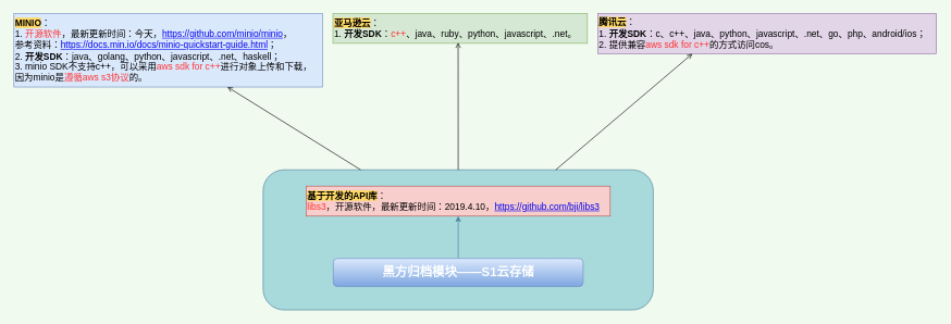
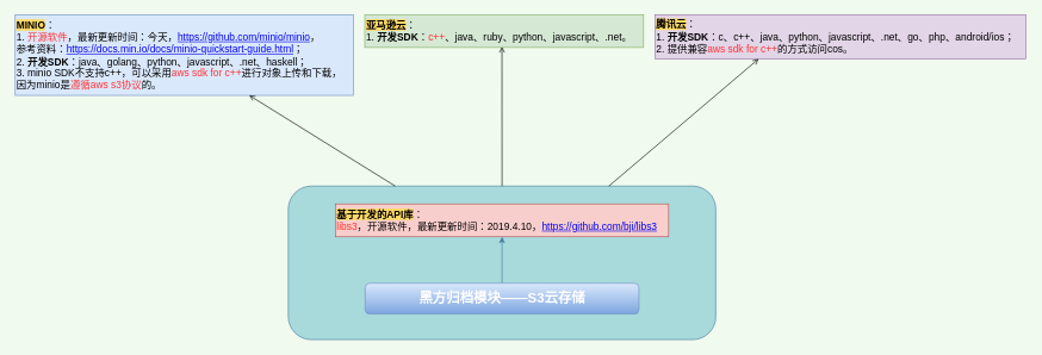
  <mxCell id="0" />
  <mxCell id="1" parent="0" />
  <mxCell id="2" value="" style="rounded=1;whiteSpace=wrap;html=1;labelBackgroundColor=#FFD966;strokeColor=#457B9D;fontSize=14;fontColor=#FF3333;fillColor=#A8DADC;gradientDirection=south;" vertex="1" parent="1"><mxGeometry x="402" y="260" width="598" height="215" as="geometry" /></mxCell>
  <mxCell id="3" value="" style="edgeStyle=orthogonalEdgeStyle;rounded=0;orthogonalLoop=1;jettySize=auto;html=1;strokeColor=#457B9D;fontColor=#1D3557;fillColor=#A8DADC;" edge="1" parent="1" source="4" target="5"><mxGeometry relative="1" as="geometry"><mxPoint x="694" y="322" as="targetPoint" /></mxGeometry></mxCell>
- <mxCell id="4" value="&lt;font style=&quot;font-size: 19px;&quot;&gt;&lt;b&gt;黑方归档模块——S1云存储&lt;/b&gt;&lt;/font&gt;" style="rounded=1;whiteSpace=wrap;html=1;strokeColor=#6c8ebf;fillColor=#dae8fc;gradientColor=#7ea6e0;fontColor=#FFFFFF;gradientDirection=south;" vertex="1" parent="1"><mxGeometry x="509.5" y="396" width="383" height="43" as="geometry" /></mxCell>
+ <mxCell id="4" value="&lt;font style=&quot;font-size: 19px;&quot;&gt;&lt;b&gt;黑方归档模块——S3云存储&lt;/b&gt;&lt;/font&gt;" style="rounded=1;whiteSpace=wrap;html=1;strokeColor=#6c8ebf;fillColor=#dae8fc;gradientColor=#7ea6e0;fontColor=#FFFFFF;gradientDirection=south;" vertex="1" parent="1"><mxGeometry x="509.5" y="396" width="383" height="43" as="geometry" /></mxCell>
  <mxCell id="5" value="&lt;b style=&quot;background-color: rgb(255, 217, 102);&quot;&gt;基于开发的API库&lt;/b&gt;：&lt;br&gt;&lt;font color=&quot;#ff3333&quot;&gt;libs3&lt;/font&gt;，开源软件，最新更新时间：2019.4.10，&lt;font color=&quot;#0000ee&quot;&gt;&lt;u&gt;https://github.com/bji/libs3&lt;/u&gt;&lt;/font&gt;" style="text;html=1;align=left;verticalAlign=middle;resizable=0;points=[];autosize=1;fontSize=14;fillColor=#f8cecc;strokeColor=#b85450;" vertex="1" parent="1"><mxGeometry x="468" y="285" width="466" height="46" as="geometry" /></mxCell>
  <mxCell id="6" value="&lt;span style=&quot;background-color: rgb(255, 217, 102);&quot;&gt;&lt;b&gt;MINIO&lt;/b&gt;&lt;/span&gt;：&lt;br&gt;1.&amp;nbsp;&lt;font color=&quot;#ff3333&quot;&gt;开源软件&lt;/font&gt;，最新更新时间：今天，&lt;u style=&quot;color: rgb(0, 0, 238);&quot;&gt;https://github.com/minio/minio&lt;/u&gt;，&lt;br&gt;参考资料：&lt;a href=&quot;https://docs.min.io/docs/java-client-quickstart-guide.html&quot;&gt;https://docs.min.io/docs/minio-quickstart-guide.html&lt;/a&gt;；&lt;br&gt;2. &lt;b&gt;开发SDK&lt;/b&gt;：java、golang、python、javascript、.net、haskell；&lt;br&gt;3. minio SDK不支持c++，可以采用&lt;font color=&quot;#ff3333&quot;&gt;aws sdk for c++&lt;/font&gt;进行对象上传和下载，&lt;br&gt;因为minio是&lt;font color=&quot;#ff3333&quot;&gt;遵循aws s3协议&lt;/font&gt;的。" style="text;html=1;align=left;verticalAlign=middle;resizable=0;points=[];autosize=1;fontSize=14;fillColor=#dae8fc;strokeColor=#6c8ebf;" vertex="1" parent="1"><mxGeometry x="20" y="20" width="473" height="113" as="geometry" /></mxCell>
  <mxCell id="7" value="&lt;span style=&quot;background-color: rgb(255, 217, 102);&quot;&gt;&lt;b&gt;腾讯云&lt;/b&gt;&lt;/span&gt;：&lt;br&gt;1.&amp;nbsp;&lt;b&gt;开发SDK&lt;/b&gt;：c、c++、java、python、javascript、.net、go、php、android/ios；&lt;br&gt;2. 提供兼容&lt;font color=&quot;#ff3333&quot;&gt;aws sdk for c++&lt;/font&gt;的方式访问cos。" style="text;html=1;align=left;verticalAlign=middle;resizable=0;points=[];autosize=1;fontSize=14;fillColor=#e1d5e7;strokeColor=#9673a6;" vertex="1" parent="1"><mxGeometry x="915" y="20" width="519" height="62" as="geometry" /></mxCell>
  <mxCell id="8" value="&lt;span style=&quot;background-color: rgb(255, 217, 102);&quot;&gt;&lt;b&gt;亚马逊云&lt;/b&gt;&lt;/span&gt;：&lt;br&gt;1.&amp;nbsp;&lt;b&gt;开发SDK&lt;/b&gt;：&lt;font color=&quot;#ff3333&quot;&gt;c++&lt;/font&gt;、java、ruby、python、javascript、.net。" style="text;html=1;align=left;verticalAlign=middle;resizable=0;points=[];autosize=1;fontSize=14;fillColor=#d5e8d4;strokeColor=#82b366;" vertex="1" parent="1"><mxGeometry x="509" y="20" width="390" height="46" as="geometry" /></mxCell>
  <mxCell id="9" value="" style="endArrow=none;html=1;rounded=1;sketch=0;fontColor=#1D3557;strokeColor=#000000;fillColor=#A8DADC;elbow=vertical;startArrow=open;startFill=0;endFill=0;fontSize=14;entryX=0.25;entryY=0;entryDx=0;entryDy=0;" edge="1" parent="1" source="6" target="2"><mxGeometry width="50" height="50" relative="1" as="geometry"><mxPoint x="758.11" y="175" as="sourcePoint" /><mxPoint x="692" y="211" as="targetPoint" /></mxGeometry></mxCell>
  <mxCell id="10" value="" style="endArrow=none;html=1;rounded=1;sketch=0;fontColor=#1D3557;strokeColor=#000000;fillColor=#A8DADC;elbow=vertical;startArrow=open;startFill=0;endFill=0;fontSize=14;entryX=0.5;entryY=0;entryDx=0;entryDy=0;exitX=0.492;exitY=0.978;exitDx=0;exitDy=0;exitPerimeter=0;" edge="1" parent="1" source="8" target="2"><mxGeometry width="50" height="50" relative="1" as="geometry"><mxPoint x="357.331" y="143" as="sourcePoint" /><mxPoint x="561.5" y="270" as="targetPoint" /></mxGeometry></mxCell>
  <mxCell id="11" value="" style="endArrow=none;html=1;rounded=1;sketch=0;fontColor=#1D3557;strokeColor=#000000;fillColor=#A8DADC;elbow=vertical;startArrow=open;startFill=0;endFill=0;fontSize=14;entryX=0.75;entryY=0;entryDx=0;entryDy=0;exitX=0.279;exitY=1;exitDx=0;exitDy=0;exitPerimeter=0;" edge="1" parent="1" source="7" target="2"><mxGeometry width="50" height="50" relative="1" as="geometry"><mxPoint x="367.331" y="153" as="sourcePoint" /><mxPoint x="571.5" y="280" as="targetPoint" /></mxGeometry></mxCell>
